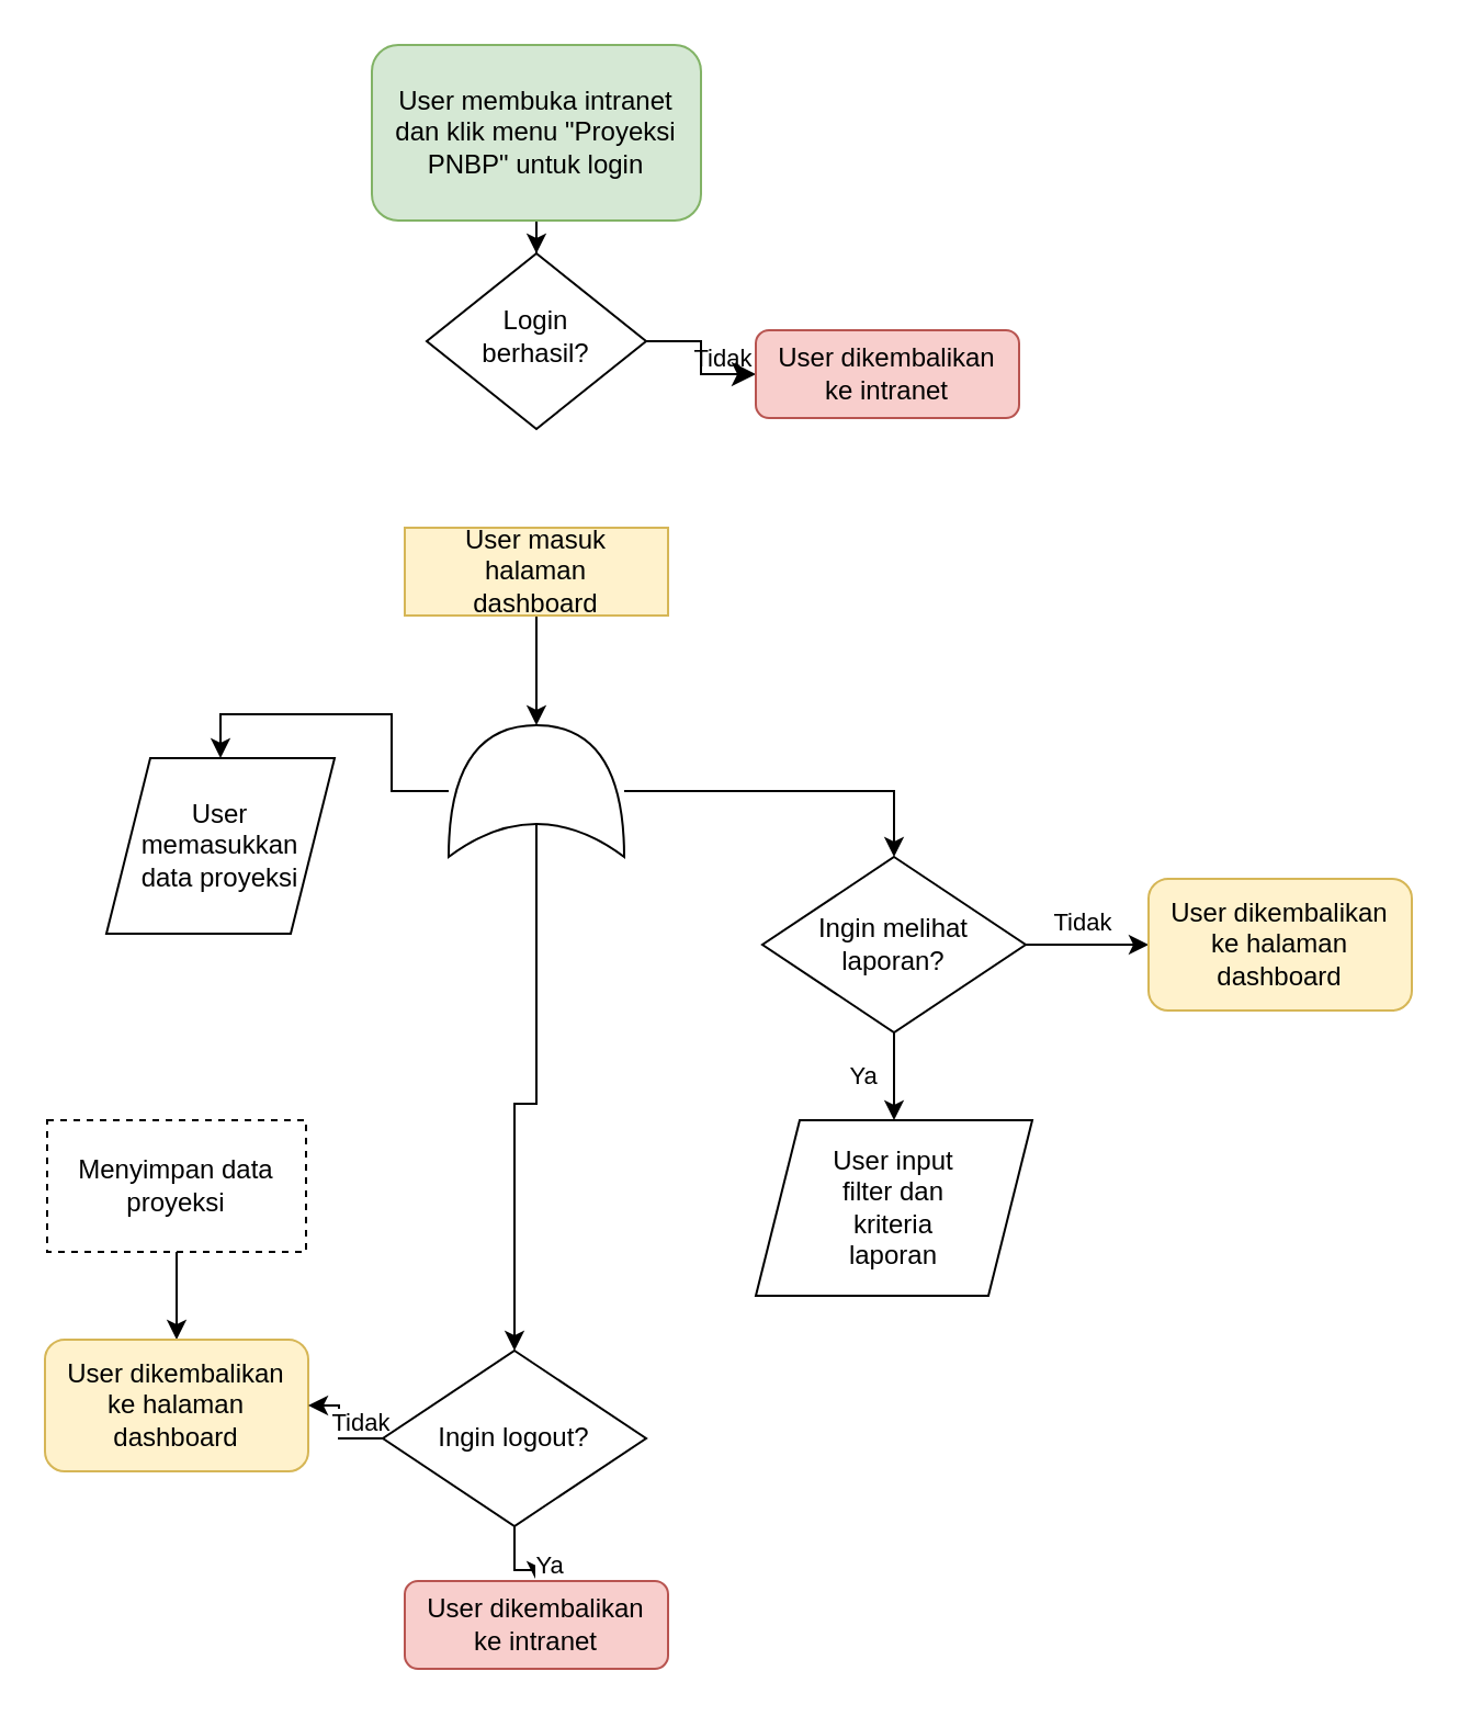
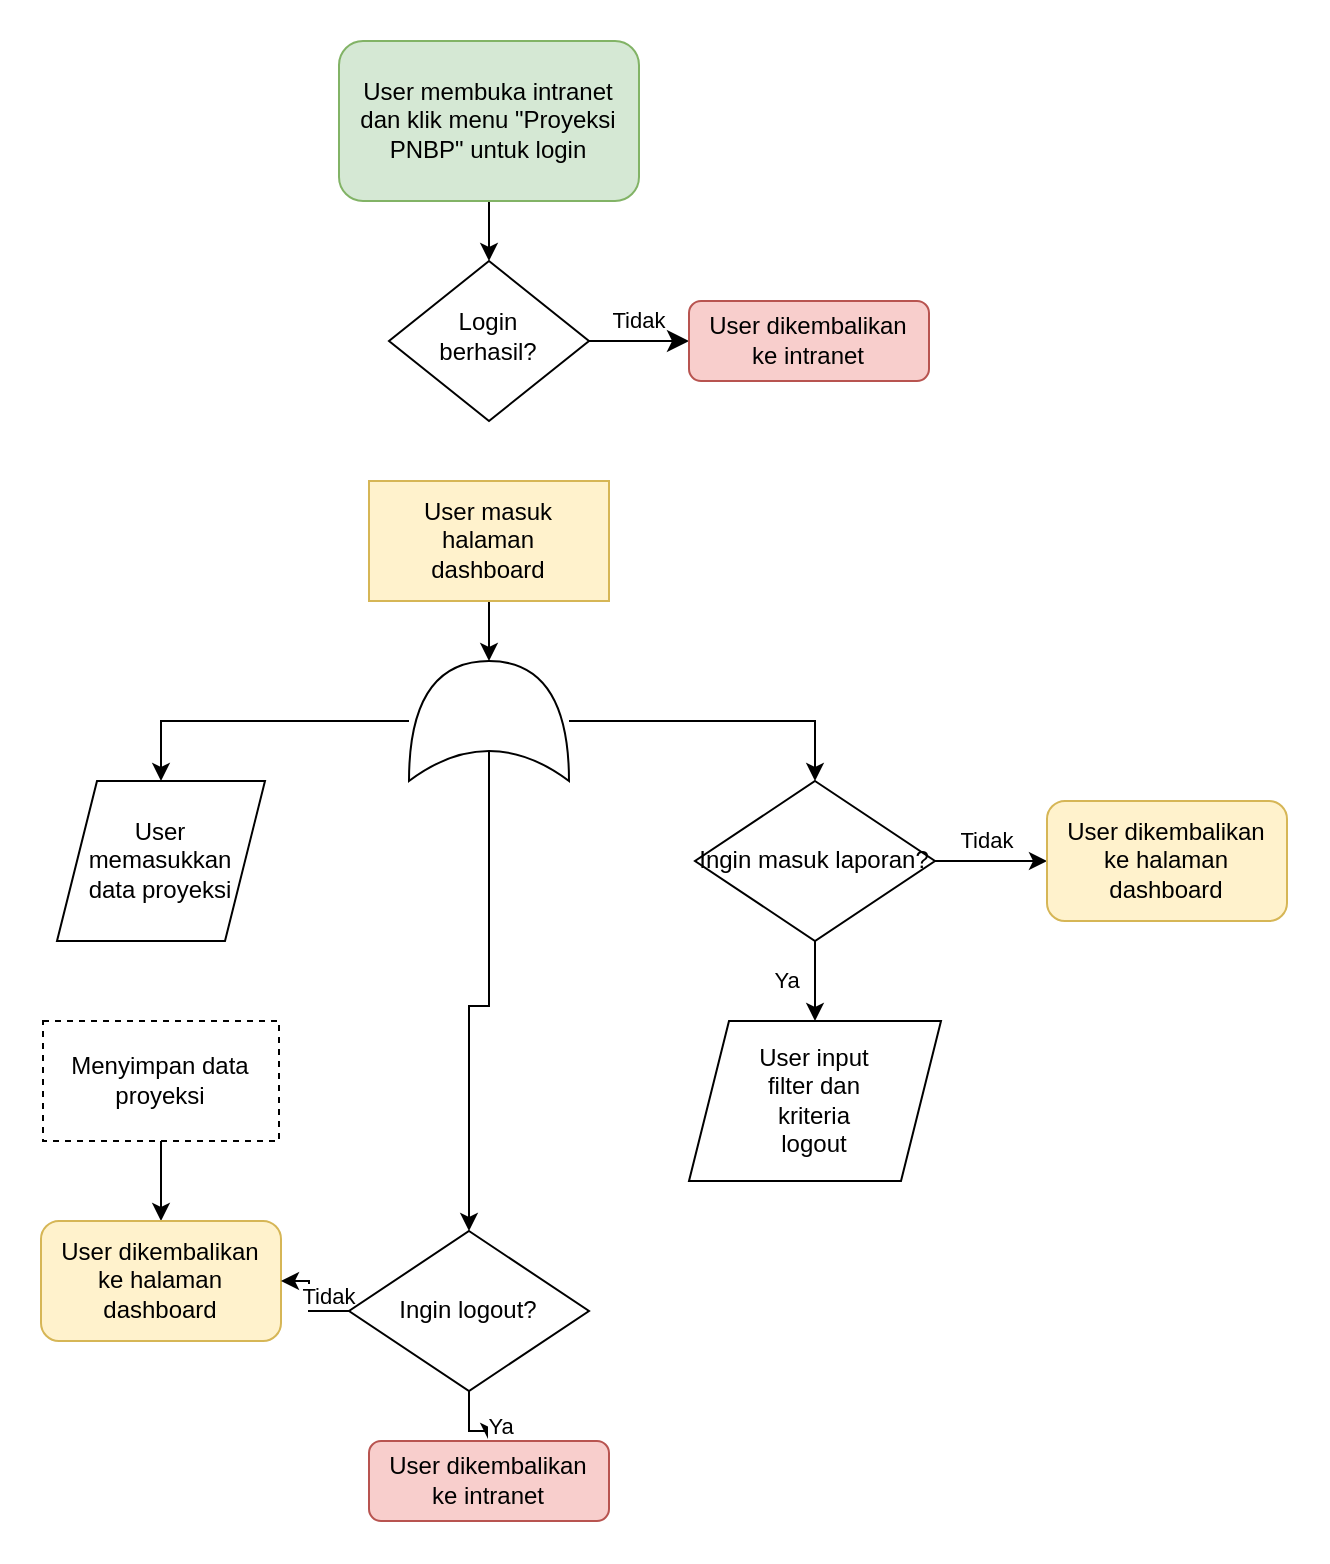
  <mxCell id="0" />
  <mxCell id="1" parent="0" />
  <mxCell id="2" value="" style="rounded=0;html=1;jettySize=auto;orthogonalLoop=1;fontSize=11;endArrow=classic;endFill=1;strokeWidth=1;shadow=0;labelBackgroundColor=none;edgeStyle=orthogonalEdgeStyle;" parent="1" source="3" target="5" edge="1"><mxGeometry relative="1" as="geometry" /></mxCell>
  <mxCell id="3" value="User membuka intranet dan klik menu &quot;Proyeksi PNBP&quot; untuk login" style="rounded=1;whiteSpace=wrap;html=1;fontSize=12;glass=0;strokeWidth=1;shadow=0;fillColor=#d5e8d4;strokeColor=#82b366;" parent="1" vertex="1"><mxGeometry x="169" y="20" width="150" height="80" as="geometry" /></mxCell>
  <mxCell id="4" value="Tidak" style="edgeStyle=orthogonalEdgeStyle;rounded=0;html=1;jettySize=auto;orthogonalLoop=1;fontSize=11;endArrow=classic;endFill=1;endSize=8;strokeWidth=1;shadow=0;labelBackgroundColor=none;" parent="1" source="5" target="6" edge="1"><mxGeometry y="10" relative="1" as="geometry"><mxPoint as="offset" /></mxGeometry></mxCell>
- <mxCell id="5" value="Login&lt;br&gt;berhasil?" style="rhombus;whiteSpace=wrap;html=1;shadow=0;fontFamily=Helvetica;fontSize=12;align=center;strokeWidth=1;spacing=6;spacingTop=-4;" parent="1" vertex="1"><mxGeometry x="194" y="115" width="100" height="80" as="geometry" /></mxCell>
+ <mxCell id="5" value="Login&lt;br&gt;berhasil?" style="rhombus;whiteSpace=wrap;html=1;shadow=0;fontFamily=Helvetica;fontSize=12;align=center;strokeWidth=1;spacing=6;spacingTop=-4;" parent="1" vertex="1"><mxGeometry x="194" y="130" width="100" height="80" as="geometry" /></mxCell>
  <mxCell id="6" value="User dikembalikan&lt;br&gt;ke intranet" style="rounded=1;whiteSpace=wrap;html=1;fontSize=12;glass=0;strokeWidth=1;shadow=0;fillColor=#f8cecc;strokeColor=#b85450;" parent="1" vertex="1"><mxGeometry x="344" y="150" width="120" height="40" as="geometry" /></mxCell>
- <mxCell id="7" value="User &lt;br&gt;memasukkan&lt;br&gt;data proyeksi" style="shape=parallelogram;perimeter=parallelogramPerimeter;whiteSpace=wrap;html=1;fixedSize=1;" parent="1" vertex="1"><mxGeometry x="48" y="345" width="104" height="80" as="geometry" /></mxCell>
+ <mxCell id="7" value="User &lt;br&gt;memasukkan&lt;br&gt;data proyeksi" style="shape=parallelogram;perimeter=parallelogramPerimeter;whiteSpace=wrap;html=1;fixedSize=1;" parent="1" vertex="1"><mxGeometry x="28" y="390" width="104" height="80" as="geometry" /></mxCell>
  <mxCell id="8" style="edgeStyle=orthogonalEdgeStyle;rounded=0;orthogonalLoop=1;jettySize=auto;html=1;entryX=0.5;entryY=0;entryDx=0;entryDy=0;" edge="1" parent="1" source="11" target="7"><mxGeometry relative="1" as="geometry" /></mxCell>
  <mxCell id="9" style="edgeStyle=orthogonalEdgeStyle;rounded=0;orthogonalLoop=1;jettySize=auto;html=1;entryX=0.5;entryY=0;entryDx=0;entryDy=0;" edge="1" parent="1" source="11" target="16"><mxGeometry relative="1" as="geometry"><mxPoint x="370" y="420" as="targetPoint" /></mxGeometry></mxCell>
  <mxCell id="10" style="edgeStyle=orthogonalEdgeStyle;rounded=0;orthogonalLoop=1;jettySize=auto;html=1;endArrow=classic;endFill=1;exitX=0.25;exitY=0.5;exitDx=0;exitDy=0;exitPerimeter=0;entryX=0.5;entryY=0;entryDx=0;entryDy=0;" edge="1" parent="1" source="11" target="24"><mxGeometry relative="1" as="geometry"><mxPoint x="244" y="650" as="targetPoint" /></mxGeometry></mxCell>
  <mxCell id="11" value="" style="shape=xor;whiteSpace=wrap;html=1;rotation=-90;" vertex="1" parent="1"><mxGeometry x="214" y="320" width="60" height="80" as="geometry" /></mxCell>
  <mxCell id="12" style="edgeStyle=orthogonalEdgeStyle;rounded=0;orthogonalLoop=1;jettySize=auto;html=1;entryX=0.5;entryY=0;entryDx=0;entryDy=0;endArrow=classic;endFill=1;" edge="1" parent="1" source="13" target="21"><mxGeometry relative="1" as="geometry" /></mxCell>
  <mxCell id="13" value="Menyimpan data proyeksi" style="rounded=0;whiteSpace=wrap;html=1;dashed=1;" vertex="1" parent="1"><mxGeometry x="21" y="510" width="118" height="60" as="geometry" /></mxCell>
  <mxCell id="14" value="Tidak" style="edgeStyle=orthogonalEdgeStyle;rounded=0;orthogonalLoop=1;jettySize=auto;html=1;entryX=0;entryY=0.5;entryDx=0;entryDy=0;" edge="1" parent="1" source="16" target="17"><mxGeometry x="-0.071" y="10" relative="1" as="geometry"><mxPoint x="533" y="450" as="targetPoint" /><mxPoint as="offset" /></mxGeometry></mxCell>
  <mxCell id="15" value="Ya" style="edgeStyle=orthogonalEdgeStyle;rounded=0;orthogonalLoop=1;jettySize=auto;html=1;entryX=0.5;entryY=0;entryDx=0;entryDy=0;endArrow=classic;endFill=1;" edge="1" parent="1" source="16" target="20"><mxGeometry y="-14" relative="1" as="geometry"><Array as="points" /><mxPoint as="offset" /></mxGeometry></mxCell>
- <mxCell id="16" value="Ingin melihat laporan?" style="rhombus;whiteSpace=wrap;html=1;" vertex="1" parent="1"><mxGeometry x="347" y="390" width="120" height="80" as="geometry" /></mxCell>
+ <mxCell id="16" value="Ingin masuk laporan?" style="rhombus;whiteSpace=wrap;html=1;" vertex="1" parent="1"><mxGeometry x="347" y="390" width="120" height="80" as="geometry" /></mxCell>
  <mxCell id="17" value="User dikembalikan&lt;br&gt;ke halaman dashboard" style="rounded=1;whiteSpace=wrap;html=1;fontSize=12;glass=0;strokeWidth=1;shadow=0;fillColor=#fff2cc;strokeColor=#d6b656;" vertex="1" parent="1"><mxGeometry x="523" y="400" width="120" height="60" as="geometry" /></mxCell>
  <mxCell id="18" style="edgeStyle=orthogonalEdgeStyle;rounded=0;orthogonalLoop=1;jettySize=auto;html=1;exitX=0.5;exitY=1;exitDx=0;exitDy=0;entryX=1;entryY=0.5;entryDx=0;entryDy=0;entryPerimeter=0;endArrow=classic;endFill=1;" edge="1" parent="1" source="19" target="11"><mxGeometry relative="1" as="geometry" /></mxCell>
- <mxCell id="19" value="User masuk &lt;br&gt;halaman &lt;br&gt;dashboard" style="rounded=0;whiteSpace=wrap;html=1;fillColor=#fff2cc;strokeColor=#d6b656;" vertex="1" parent="1"><mxGeometry x="184" y="240" width="120" height="40" as="geometry" /></mxCell>
- <mxCell id="20" value="User input&lt;br&gt;filter dan&lt;br&gt;kriteria &lt;br&gt;laporan" style="shape=parallelogram;perimeter=parallelogramPerimeter;whiteSpace=wrap;html=1;fixedSize=1;" vertex="1" parent="1"><mxGeometry x="344" y="510" width="126" height="80" as="geometry" /></mxCell>
+ <mxCell id="19" value="User masuk &lt;br&gt;halaman &lt;br&gt;dashboard" style="rounded=0;whiteSpace=wrap;html=1;fillColor=#fff2cc;strokeColor=#d6b656;" vertex="1" parent="1"><mxGeometry x="184" y="240" width="120" height="60" as="geometry" /></mxCell>
+ <mxCell id="20" value="User input&lt;br&gt;filter dan&lt;br&gt;kriteria &lt;br&gt;logout" style="shape=parallelogram;perimeter=parallelogramPerimeter;whiteSpace=wrap;html=1;fixedSize=1;" vertex="1" parent="1"><mxGeometry x="344" y="510" width="126" height="80" as="geometry" /></mxCell>
  <mxCell id="21" value="User dikembalikan&lt;br&gt;ke halaman dashboard" style="rounded=1;whiteSpace=wrap;html=1;fontSize=12;glass=0;strokeWidth=1;shadow=0;fillColor=#fff2cc;strokeColor=#d6b656;" vertex="1" parent="1"><mxGeometry x="20" y="610" width="120" height="60" as="geometry" /></mxCell>
  <mxCell id="22" value="Tidak" style="edgeStyle=orthogonalEdgeStyle;rounded=0;orthogonalLoop=1;jettySize=auto;html=1;entryX=1;entryY=0.5;entryDx=0;entryDy=0;endArrow=classic;endFill=1;" edge="1" parent="1" source="24" target="21"><mxGeometry x="0.091" y="-10" relative="1" as="geometry"><mxPoint as="offset" /></mxGeometry></mxCell>
  <mxCell id="23" value="Ya" style="edgeStyle=orthogonalEdgeStyle;rounded=0;orthogonalLoop=1;jettySize=auto;html=1;endArrow=classic;endFill=1;entryX=0.5;entryY=0;entryDx=0;entryDy=0;" edge="1" parent="1" source="24" target="25"><mxGeometry y="16" relative="1" as="geometry"><mxPoint x="244" y="720" as="targetPoint" /><mxPoint as="offset" /></mxGeometry></mxCell>
  <mxCell id="24" value="Ingin logout?" style="rhombus;whiteSpace=wrap;html=1;" vertex="1" parent="1"><mxGeometry x="174" y="615" width="120" height="80" as="geometry" /></mxCell>
  <mxCell id="25" value="User dikembalikan&lt;br&gt;ke intranet" style="rounded=1;whiteSpace=wrap;html=1;fontSize=12;glass=0;strokeWidth=1;shadow=0;fillColor=#f8cecc;strokeColor=#b85450;" vertex="1" parent="1"><mxGeometry x="184" y="720" width="120" height="40" as="geometry" /></mxCell>
